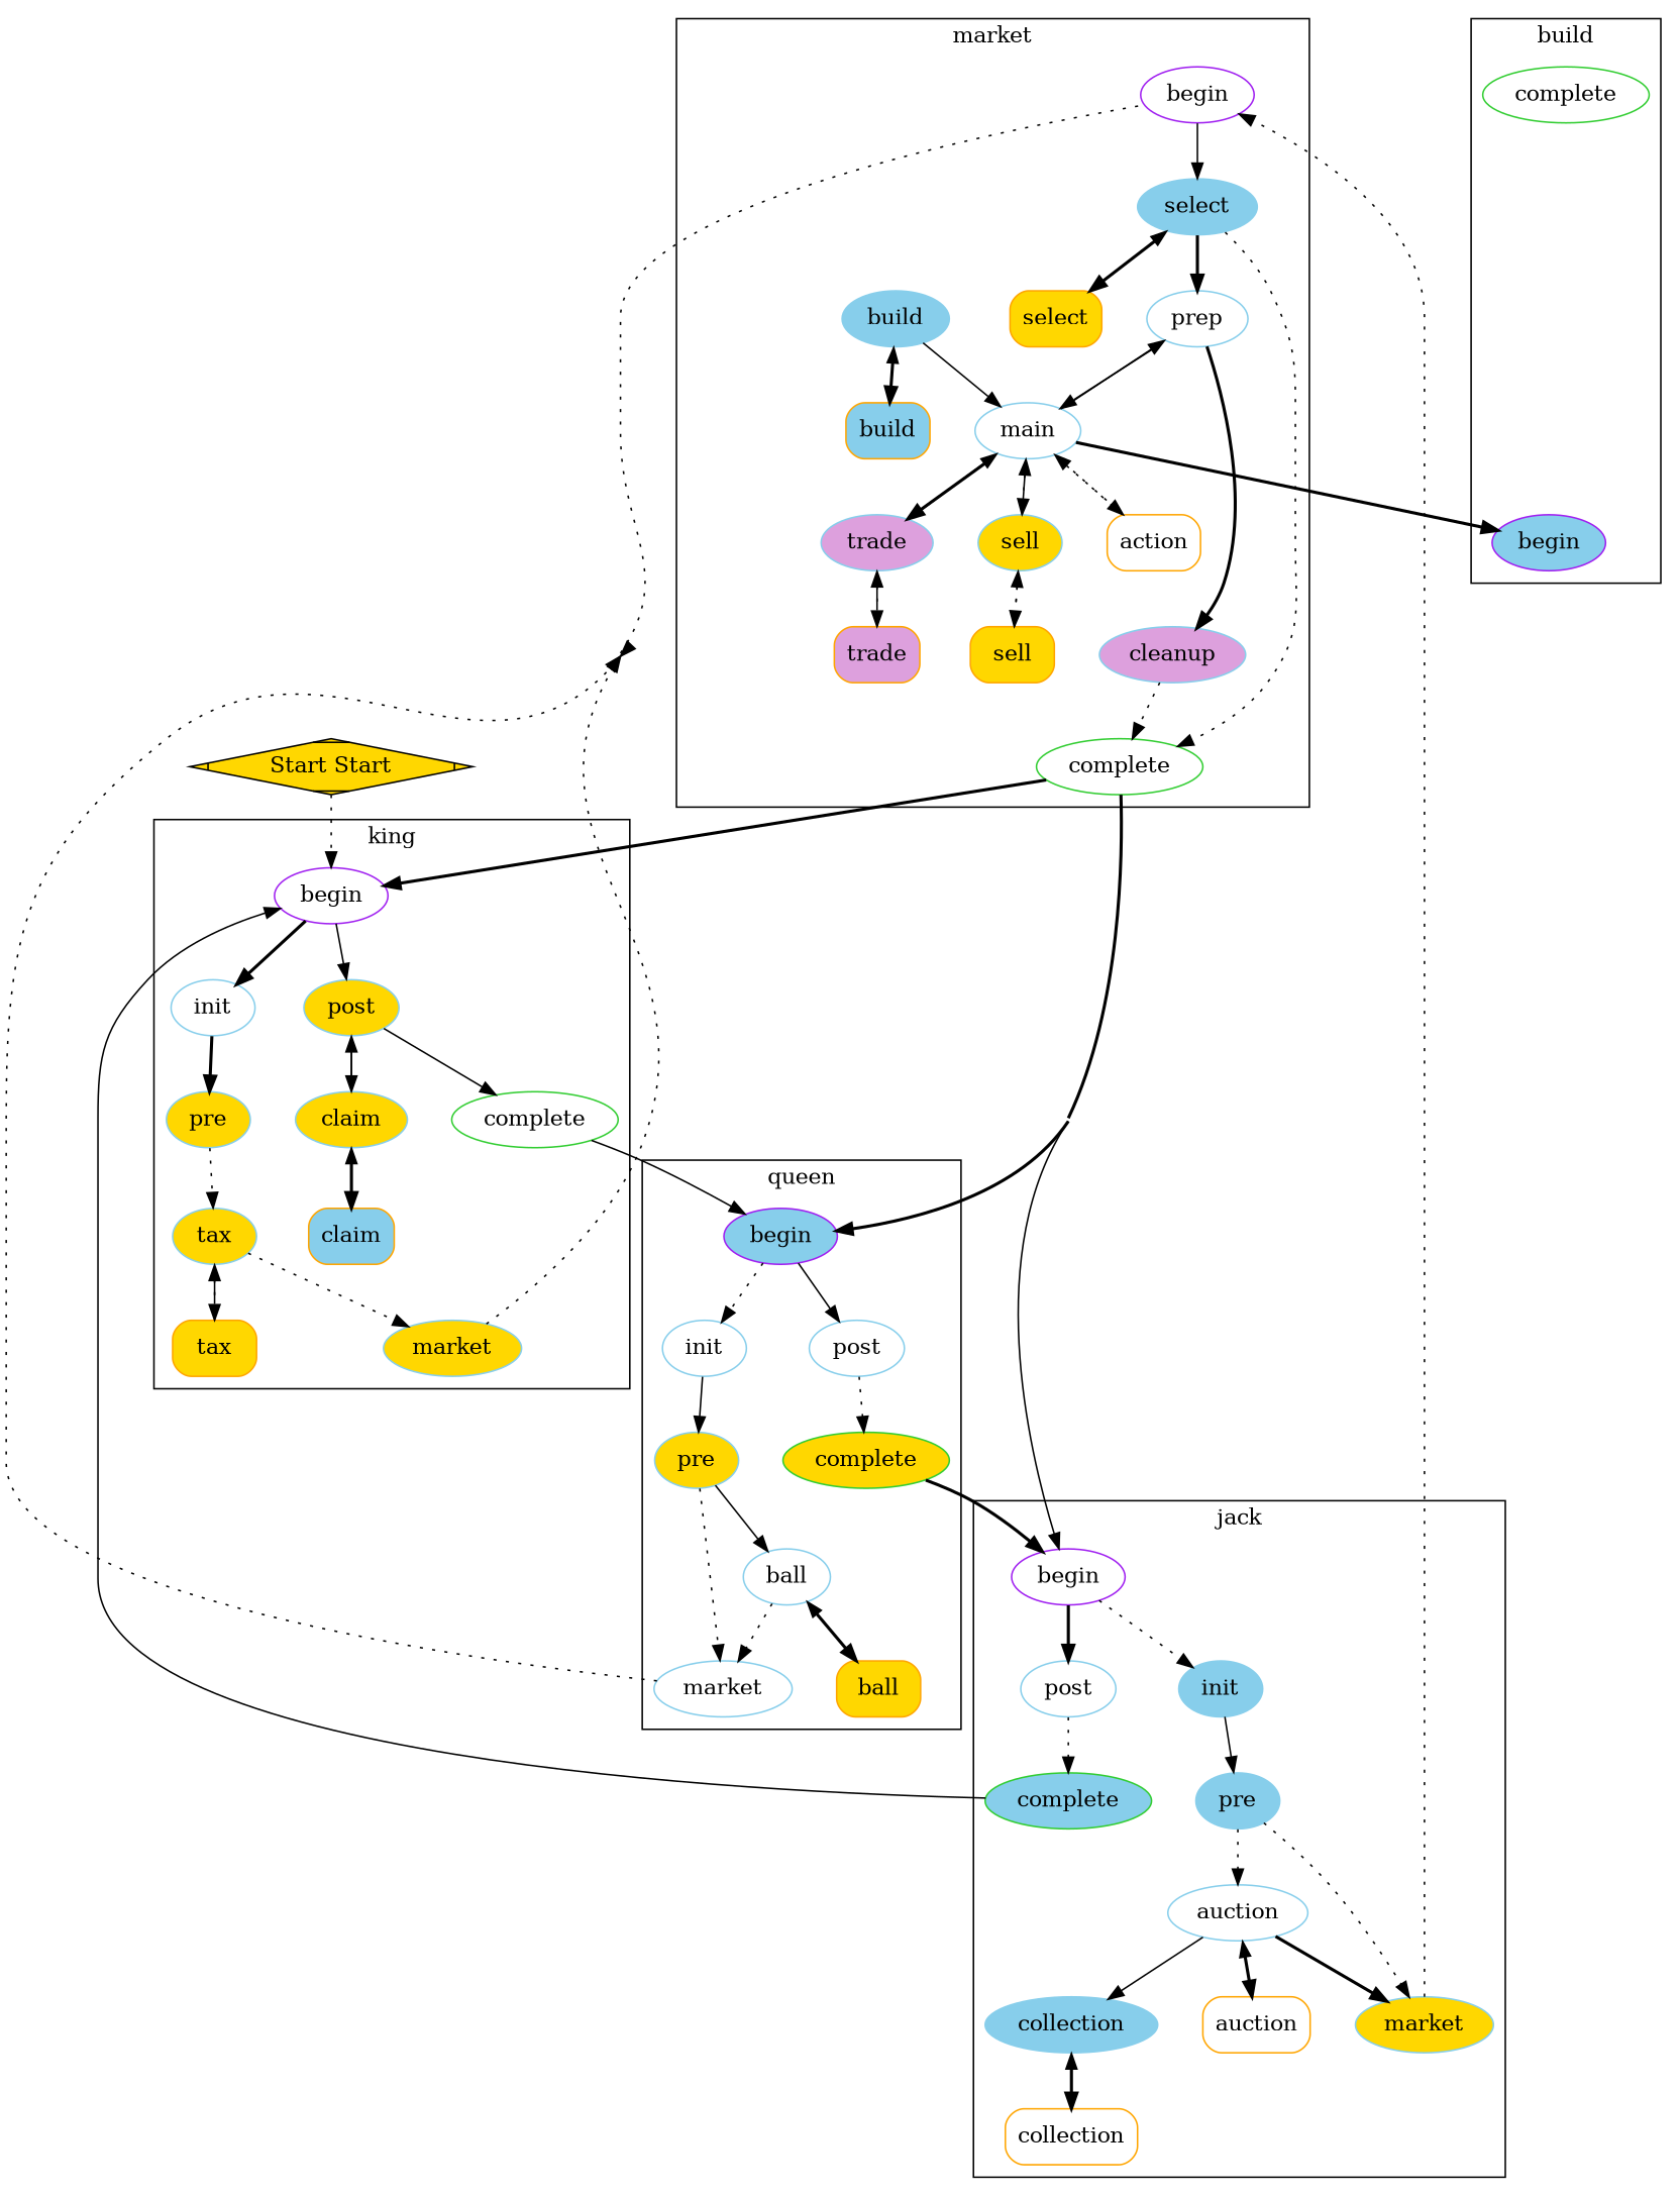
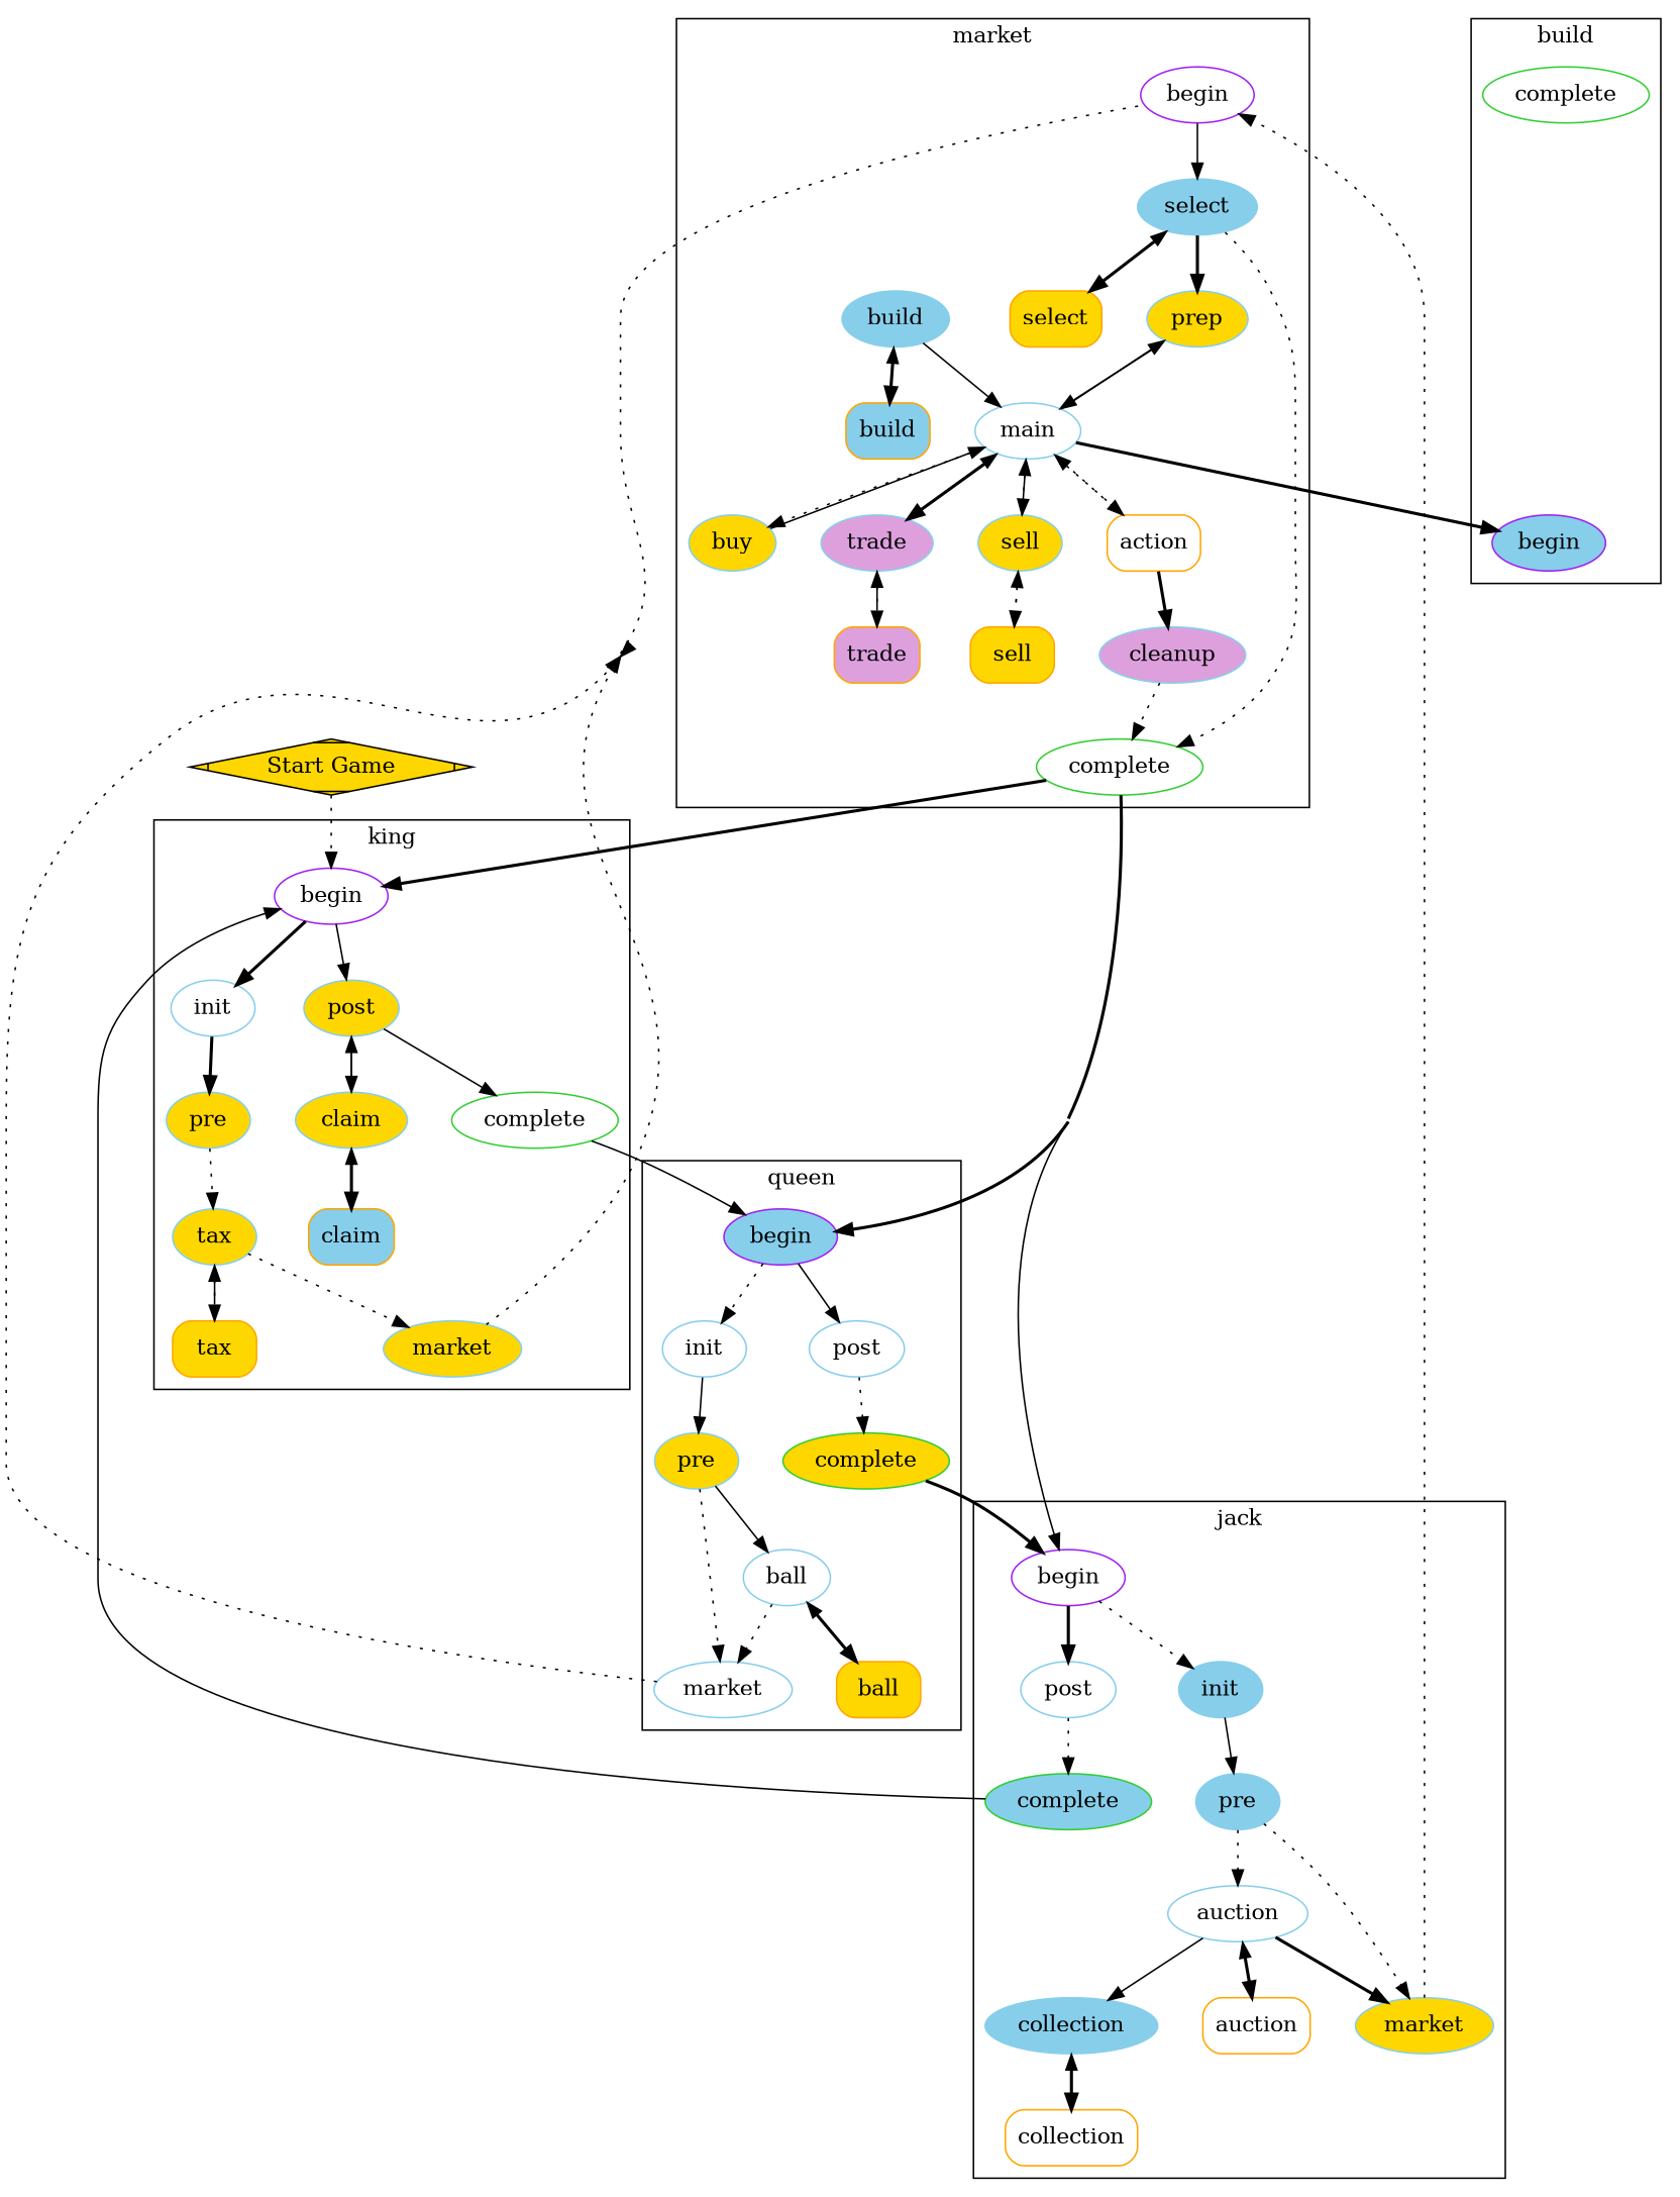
  digraph {
    compound=true
    concentrate=true
    newrank=true
    nodesep=0.4
    splines=true
    node [color=skyblue fillcolor=white style=filled]
    edge [style=dotted]
    n1 [color=purple label=begin]
    n2 [fillcolor=skyblue label=select]
-   n3 [label=prep]
+   n3 [fillcolor=gold label=prep]
    n4 [label=main]
    n5 [fillcolor=plum label=trade]
    n6 [fillcolor=gold label=sell]
    n7 [fillcolor=plum label=cleanup]
    n8 [fillcolor=skyblue label=build]
+   n9 [fillcolor=gold label=buy]
    n10 [color=orange fillcolor=gold label=select shape=rect style="rounded,filled"]
    n11 [color=orange label=action shape=rect style="rounded,filled"]
    n12 [color=orange fillcolor=plum label=trade shape=rect style="rounded,filled"]
    n13 [color=orange fillcolor=gold label=sell shape=rect style="rounded,filled"]
    n14 [color=orange fillcolor=skyblue label=build shape=rect style="rounded,filled"]
    n15 [color=limegreen label=complete]
    n16 [color=purple fillcolor=skyblue label=begin]
    n17 [color=limegreen label=complete]
    n18 [color=purple label=begin]
    n19 [fillcolor=gold label=pre]
    n20 [fillcolor=gold label=tax]
    n21 [fillcolor=gold label=post]
    n22 [fillcolor=gold label=claim]
    n23 [label=init]
    n24 [fillcolor=gold label=market]
    n25 [color=orange fillcolor=gold label=tax shape=rect style="rounded,filled"]
    n26 [color=orange fillcolor=skyblue label=claim shape=rect style="rounded,filled"]
    n27 [color=limegreen label=complete]
    n28 [color=purple fillcolor=skyblue label=begin]
    n29 [fillcolor=gold label=pre]
    n30 [label=ball]
    n31 [label=post]
    n32 [label=init]
    n33 [label=market]
    n34 [color=orange fillcolor=gold label=ball shape=rect style="rounded,filled"]
    n35 [color=limegreen fillcolor=gold label=complete]
    n36 [color=purple label=begin]
    n37 [fillcolor=skyblue label=pre]
    n38 [label=auction]
    n39 [fillcolor=skyblue label=collection]
    n40 [label=post]
    n41 [fillcolor=skyblue label=init]
    n42 [fillcolor=gold label=market]
    n43 [color=orange label=auction shape=rect style="rounded,filled"]
    n44 [color=orange label=collection shape=rect style="rounded,filled"]
    n45 [color=limegreen fillcolor=skyblue label=complete]
-   n46 [fillcolor=gold label="Start Start" shape=diamond style="diagonals,filled" color=""]
+   n46 [fillcolor=gold label="Start Game" shape=diamond style="diagonals,filled" color=""]
    subgraph cluster_1 {
      label=market
      n1
      n2
      n3
      n4
      n5
      n6
      n7
      n8
+     n9
      n10
      n11
      n12
      n13
      n14
      n15
    }
    subgraph cluster_2 {
      label=build
      n16
      n17
    }
    subgraph cluster_3 {
      label=king
      n18
      n19
      n20
      n21
      n22
      n23
      n24
      n25
      n26
      n27
    }
    subgraph cluster_4 {
      label=queen
      n28
      n29
      n30
      n31
      n32
      n33
      n34
      n35
    }
    subgraph cluster_5 {
      label=jack
      n36
      n37
      n38
      n39
      n40
      n41
      n42
      n43
      n44
      n45
    }
    n1 -> n2 [style=solid]
    n2 -> n3 [style=bold]
    n2 -> n10 [style=bold]
    n2 -> n15
    n3 -> n4 [style=solid]
-   n3 -> n7 [style=bold]
+   n11 -> n7 [style=bold]
    n4 -> n3 [style=""]
    n4 -> n5 [style=bold]
    n4 -> n6
+   n4 -> n9
    n4 -> n11
    n4 -> n16 [style=bold]
    n5 -> n4 [style=""]
    n5 -> n12 [style=solid]
    n6 -> n4 [style=""]
    n6 -> n13
    n7 -> n15
    n8 -> n4 [style=solid]
    n8 -> n14 [style=bold]
+   n9 -> n4 [style=""]
    n10 -> n2
    n11 -> n4
    n12 -> n5
    n13 -> n6
    n14 -> n8
    n15 -> n18 [style=bold]
    n15 -> n28 [style=bold]
    n15 -> n36 [style=solid]
    n18 -> n21 [style=solid]
    n18 -> n23 [style=bold]
    n19 -> n20
    n20 -> n24
    n20 -> n25 [style=solid]
    n21 -> n22 [style=solid]
    n21 -> n27 [style=solid]
    n22 -> n21 [style=""]
    n22 -> n26 [style=bold]
    n23 -> n19 [style=bold]
    n24 -> n1
    n25 -> n20
    n26 -> n22
    n27 -> n28 [style=solid]
    n28 -> n31 [style=solid]
    n28 -> n32
    n29 -> n30 [style=solid]
    n29 -> n33
    n30 -> n33
    n30 -> n34 [style=bold]
    n31 -> n35
    n32 -> n29 [style=solid]
    n33 -> n1
    n34 -> n30
    n35 -> n36 [style=bold]
    n36 -> n40 [style=bold]
    n36 -> n41
    n37 -> n38
    n37 -> n42
    n38 -> n39 [style=solid]
    n38 -> n42 [style=bold]
    n38 -> n43 [style=bold]
    n39 -> n44 [style=bold]
    n40 -> n45
    n41 -> n37 [style=solid]
    n42 -> n1
    n43 -> n38
    n44 -> n39
    n45 -> n18 [style=solid]
    n46 -> n18
  }
